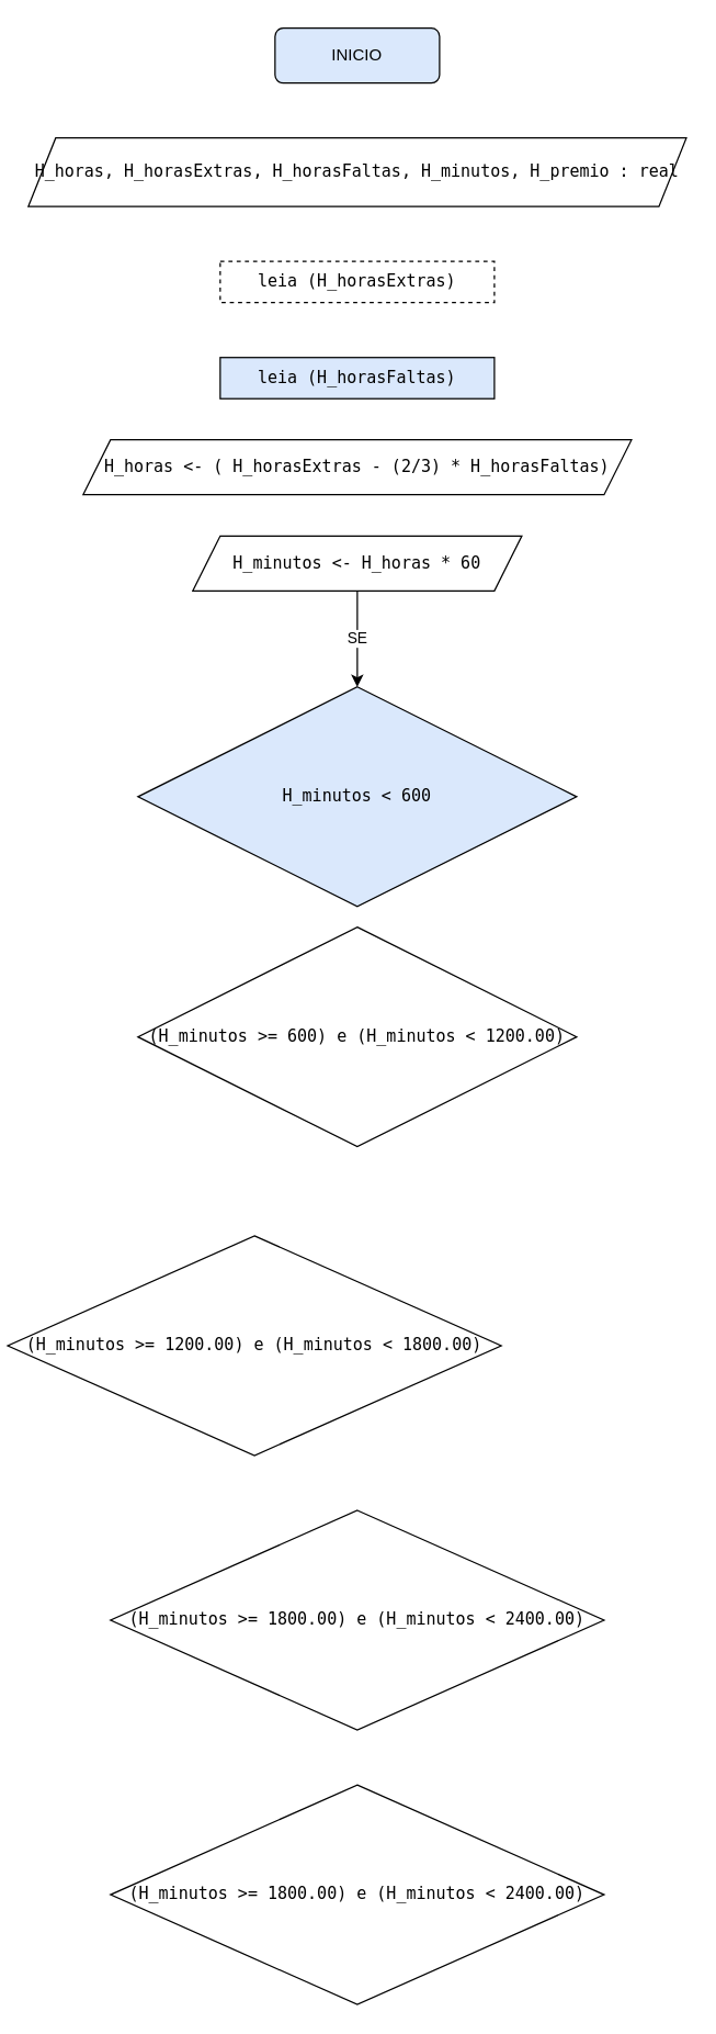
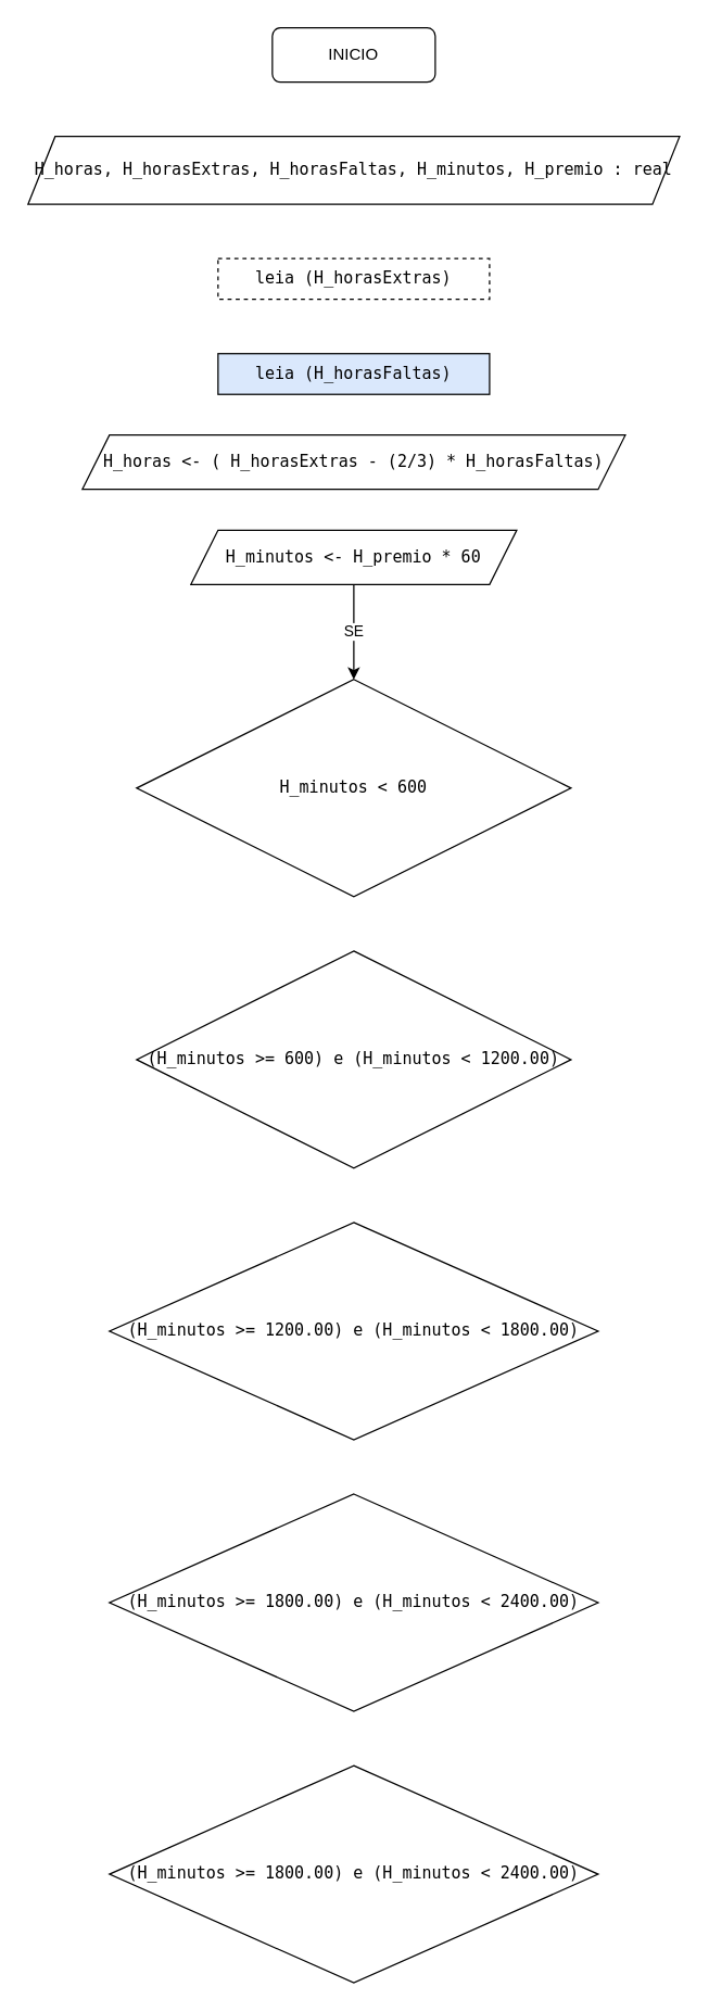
  <mxCell id="0" />
  <mxCell id="1" parent="0" />
- <mxCell id="2" value="INICIO" style="rounded=1;whiteSpace=wrap;html=1;fillColor=#dae8fc;" vertex="1" parent="1"><mxGeometry x="200" y="20" width="120" height="40" as="geometry" /></mxCell>
+ <mxCell id="2" value="INICIO" style="rounded=1;whiteSpace=wrap;html=1;" vertex="1" parent="1"><mxGeometry x="200" y="20" width="120" height="40" as="geometry" /></mxCell>
  <mxCell id="3" value="&lt;pre style=&quot;overflow-wrap: break-word&quot;&gt;H_horas, H_horasExtras, H_horasFaltas, H_minutos, H_premio : real&lt;/pre&gt;" style="shape=parallelogram;perimeter=parallelogramPerimeter;whiteSpace=wrap;html=1;fixedSize=1;" vertex="1" parent="1"><mxGeometry x="20" y="100" width="480" height="50" as="geometry" /></mxCell>
  <mxCell id="4" value="&lt;pre style=&quot;overflow-wrap: break-word&quot;&gt;leia (H_horasExtras)&lt;/pre&gt;" style="rounded=0;whiteSpace=wrap;html=1;dashed=1;" vertex="1" parent="1"><mxGeometry x="160" y="190" width="200" height="30" as="geometry" /></mxCell>
  <mxCell id="5" value="&lt;pre style=&quot;overflow-wrap: break-word&quot;&gt;&lt;pre style=&quot;overflow-wrap: break-word&quot;&gt;leia (H_horasFaltas)&lt;/pre&gt;&lt;/pre&gt;" style="rounded=0;whiteSpace=wrap;html=1;fillColor=#dae8fc;" vertex="1" parent="1"><mxGeometry x="160" y="260" width="200" height="30" as="geometry" /></mxCell>
  <mxCell id="6" value="&lt;pre style=&quot;overflow-wrap: break-word&quot;&gt;H_horas &amp;lt;- ( H_horasExtras - (2/3) * H_horasFaltas)&lt;/pre&gt;" style="shape=parallelogram;perimeter=parallelogramPerimeter;whiteSpace=wrap;html=1;fixedSize=1;" vertex="1" parent="1"><mxGeometry x="60" y="320" width="400" height="40" as="geometry" /></mxCell>
  <mxCell id="7" value="SE" style="edgeStyle=orthogonalEdgeStyle;rounded=0;orthogonalLoop=1;jettySize=auto;html=1;entryX=0.5;entryY=0;entryDx=0;entryDy=0;" edge="1" parent="1" source="8"><mxGeometry relative="1" as="geometry"><mxPoint x="260" y="500" as="targetPoint" /><Array as="points"><mxPoint x="260" y="460" /><mxPoint x="260" y="460" /></Array></mxGeometry></mxCell>
- <mxCell id="8" value="&lt;pre style=&quot;overflow-wrap: break-word&quot;&gt;&lt;pre style=&quot;overflow-wrap: break-word&quot;&gt;&lt;br&gt;&lt;/pre&gt;&lt;pre style=&quot;overflow-wrap: break-word&quot;&gt;H_minutos &amp;lt;- H_horas * 60&lt;br&gt;&lt;/pre&gt;&lt;div&gt;&lt;br&gt;&lt;/div&gt;&lt;/pre&gt;" style="shape=parallelogram;perimeter=parallelogramPerimeter;whiteSpace=wrap;html=1;fixedSize=1;" vertex="1" parent="1"><mxGeometry x="140" y="390" width="240" height="40" as="geometry" /></mxCell>
- <mxCell id="9" value="&lt;pre style=&quot;overflow-wrap: break-word&quot;&gt;&lt;pre style=&quot;overflow-wrap: break-word&quot;&gt;&lt;pre style=&quot;overflow-wrap: break-word&quot;&gt;(H_minutos &amp;gt;= 600) e (H_minutos &amp;lt; 1200.00)&lt;/pre&gt;&lt;/pre&gt;&lt;/pre&gt;" style="rhombus;whiteSpace=wrap;html=1;" vertex="1" parent="1"><mxGeometry x="100" y="675" width="320" height="160" as="geometry" /></mxCell>
- <mxCell id="10" value="&lt;pre style=&quot;overflow-wrap: break-word&quot;&gt;&lt;pre style=&quot;overflow-wrap: break-word&quot;&gt;&lt;pre style=&quot;overflow-wrap: break-word&quot;&gt;H_minutos &amp;lt; 600&lt;/pre&gt;&lt;/pre&gt;&lt;/pre&gt;" style="rhombus;whiteSpace=wrap;html=1;fillColor=#dae8fc;" vertex="1" parent="1"><mxGeometry x="100" y="500" width="320" height="160" as="geometry" /></mxCell>
- <mxCell id="11" value="&lt;pre style=&quot;overflow-wrap: break-word&quot;&gt;&lt;pre style=&quot;overflow-wrap: break-word&quot;&gt;&lt;pre style=&quot;overflow-wrap: break-word&quot;&gt;(H_minutos &amp;gt;= 1200.00) e (H_minutos &amp;lt; 1800.00)&lt;/pre&gt;&lt;/pre&gt;&lt;/pre&gt;" style="rhombus;whiteSpace=wrap;html=1;" vertex="1" parent="1"><mxGeometry x="5" y="900" width="360" height="160" as="geometry" /></mxCell>
+ <mxCell id="8" value="&lt;pre style=&quot;overflow-wrap: break-word&quot;&gt;&lt;pre style=&quot;overflow-wrap: break-word&quot;&gt;&lt;br&gt;&lt;/pre&gt;&lt;pre style=&quot;overflow-wrap: break-word&quot;&gt;H_minutos &amp;lt;- H_premio * 60&lt;br&gt;&lt;/pre&gt;&lt;div&gt;&lt;br&gt;&lt;/div&gt;&lt;/pre&gt;" style="shape=parallelogram;perimeter=parallelogramPerimeter;whiteSpace=wrap;html=1;fixedSize=1;" vertex="1" parent="1"><mxGeometry x="140" y="390" width="240" height="40" as="geometry" /></mxCell>
+ <mxCell id="9" value="&lt;pre style=&quot;overflow-wrap: break-word&quot;&gt;&lt;pre style=&quot;overflow-wrap: break-word&quot;&gt;&lt;pre style=&quot;overflow-wrap: break-word&quot;&gt;(H_minutos &amp;gt;= 600) e (H_minutos &amp;lt; 1200.00)&lt;/pre&gt;&lt;/pre&gt;&lt;/pre&gt;" style="rhombus;whiteSpace=wrap;html=1;" vertex="1" parent="1"><mxGeometry x="100" y="700" width="320" height="160" as="geometry" /></mxCell>
+ <mxCell id="10" value="&lt;pre style=&quot;overflow-wrap: break-word&quot;&gt;&lt;pre style=&quot;overflow-wrap: break-word&quot;&gt;&lt;pre style=&quot;overflow-wrap: break-word&quot;&gt;H_minutos &amp;lt; 600&lt;/pre&gt;&lt;/pre&gt;&lt;/pre&gt;" style="rhombus;whiteSpace=wrap;html=1;" vertex="1" parent="1"><mxGeometry x="100" y="500" width="320" height="160" as="geometry" /></mxCell>
+ <mxCell id="11" value="&lt;pre style=&quot;overflow-wrap: break-word&quot;&gt;&lt;pre style=&quot;overflow-wrap: break-word&quot;&gt;&lt;pre style=&quot;overflow-wrap: break-word&quot;&gt;(H_minutos &amp;gt;= 1200.00) e (H_minutos &amp;lt; 1800.00)&lt;/pre&gt;&lt;/pre&gt;&lt;/pre&gt;" style="rhombus;whiteSpace=wrap;html=1;" vertex="1" parent="1"><mxGeometry x="80" y="900" width="360" height="160" as="geometry" /></mxCell>
  <mxCell id="12" value="&lt;pre style=&quot;overflow-wrap: break-word&quot;&gt;&lt;pre style=&quot;overflow-wrap: break-word&quot;&gt;&lt;pre style=&quot;overflow-wrap: break-word&quot;&gt;&lt;pre style=&quot;overflow-wrap: break-word&quot;&gt;(H_minutos &amp;gt;= 1800.00) e (H_minutos &amp;lt; 2400.00)&lt;/pre&gt;&lt;/pre&gt;&lt;/pre&gt;&lt;/pre&gt;" style="rhombus;whiteSpace=wrap;html=1;" vertex="1" parent="1"><mxGeometry x="80" y="1100" width="360" height="160" as="geometry" /></mxCell>
  <mxCell id="13" value="&lt;pre style=&quot;overflow-wrap: break-word&quot;&gt;&lt;pre style=&quot;overflow-wrap: break-word&quot;&gt;&lt;pre style=&quot;overflow-wrap: break-word&quot;&gt;&lt;pre style=&quot;overflow-wrap: break-word&quot;&gt;(H_minutos &amp;gt;= 1800.00) e (H_minutos &amp;lt; 2400.00)&lt;/pre&gt;&lt;/pre&gt;&lt;/pre&gt;&lt;/pre&gt;" style="rhombus;whiteSpace=wrap;html=1;" vertex="1" parent="1"><mxGeometry x="80" y="1300" width="360" height="160" as="geometry" /></mxCell>
